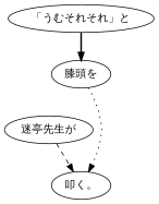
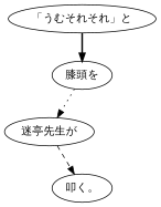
  digraph {
    fontname="Open Sans"
    node [fontname="Open Sans"]
    edge [fontname="Open Sans"]
    n1 [label="「うむそれそれ」と"]
    n2 [label="膝頭を"]
    n3 [label="迷亭先生が"]
    n4 [label="叩く。"]
    n1 -> n2 [style=bold]
-   n2 -> n4 [style=dotted]
+   n2 -> n3 [style=dotted]
    n3 -> n4 [style=dashed]
  }
